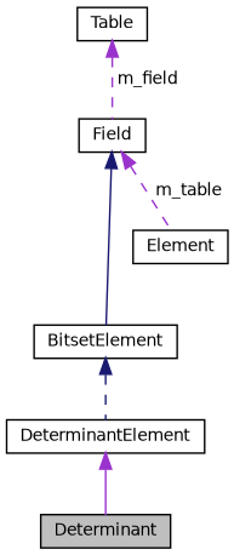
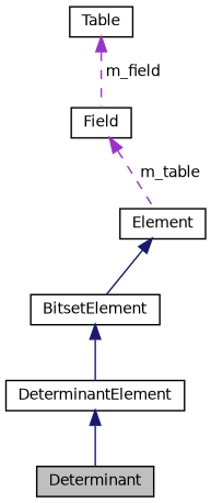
  digraph {
    node [color=black fillcolor=white fontname=Helvetica fontsize=10 shape=record style=filled]
    edge [color=midnightblue dir=back fontname=Helvetica fontsize=10 labelfontname=Helvetica labelfontsize=10 style=solid]
    n1 [fillcolor=grey75 fontcolor=black height=0.2 label=Determinant width=0.4]
    n2 [height=0.2 label=DeterminantElement width=0.4]
    n3 [height=0.2 label=BitsetElement width=0.4]
    n4 [height=0.2 label=Element width=0.4]
    n5 [height=0.2 label=Field width=0.4]
    n6 [height=0.2 label=Table width=0.4]
-   n2 -> n1 [color=darkorchid3]
-   n3 -> n2 [style=dashed]
-   n5 -> n3
+   n2 -> n1
+   n3 -> n2
+   n4 -> n3
    n5 -> n4 [color=darkorchid3 label=" m_table" style=dashed]
    n6 -> n5 [color=darkorchid3 label=" m_field" style=dashed]
  }
